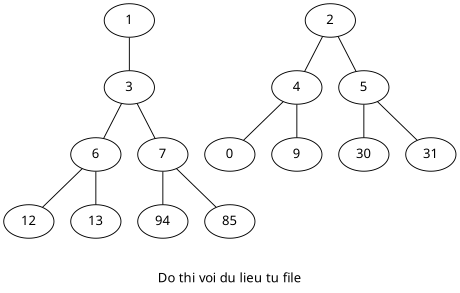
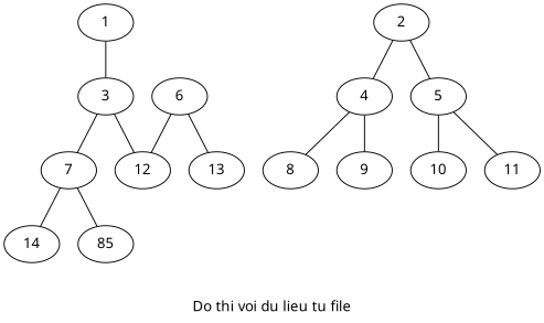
  graph {
    fontname="Noto Sans"
    label="\n\nDo thi voi du lieu tu file"
    node [fontname="Noto Sans"]
    edge [fontname="Noto Sans"]
    1
    3
    2
    4
    5
    6
    7
-   8 [label=0]
+   8
    9
-   10 [label=30]
-   11 [label=31]
+   10
+   11
    12
    13
-   14 [label=94]
+   14
    n15 [label=85]
    1 -- 3
-   3 -- 6
+   3 -- 12
    3 -- 7
    2 -- 4
    2 -- 5
    4 -- 8
    4 -- 9
    5 -- 10
    5 -- 11
    6 -- 12
    6 -- 13
    7 -- 14
    7 -- n15
  }
